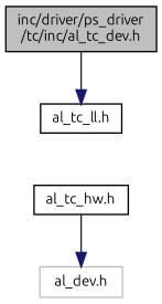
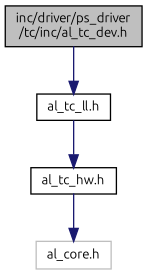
  digraph {
    fontname=Ubuntu
    node [color=black fillcolor=white fontname=Ubuntu fontsize=10 shape=record style=filled]
    edge [color=midnightblue fontname=Ubuntu fontsize=10 labelfontname=Helvetica labelfontsize=10 style=solid]
    n1 [fillcolor=grey75 fontcolor=black height=0.2 label="inc/driver/ps_driver\l/tc/inc/al_tc_dev.h" width=0.4]
    n2 [height=0.2 label="al_tc_ll.h" width=0.4]
    n3 [height=0.2 label="al_tc_hw.h" width=0.4]
-   n4 [color=grey75 height=0.2 label="al_dev.h" width=0.4]
+   n4 [color=grey75 height=0.2 label="al_core.h" width=0.4]
    n1 -> n2
+   n2 -> n3
    n3 -> n4
  }
